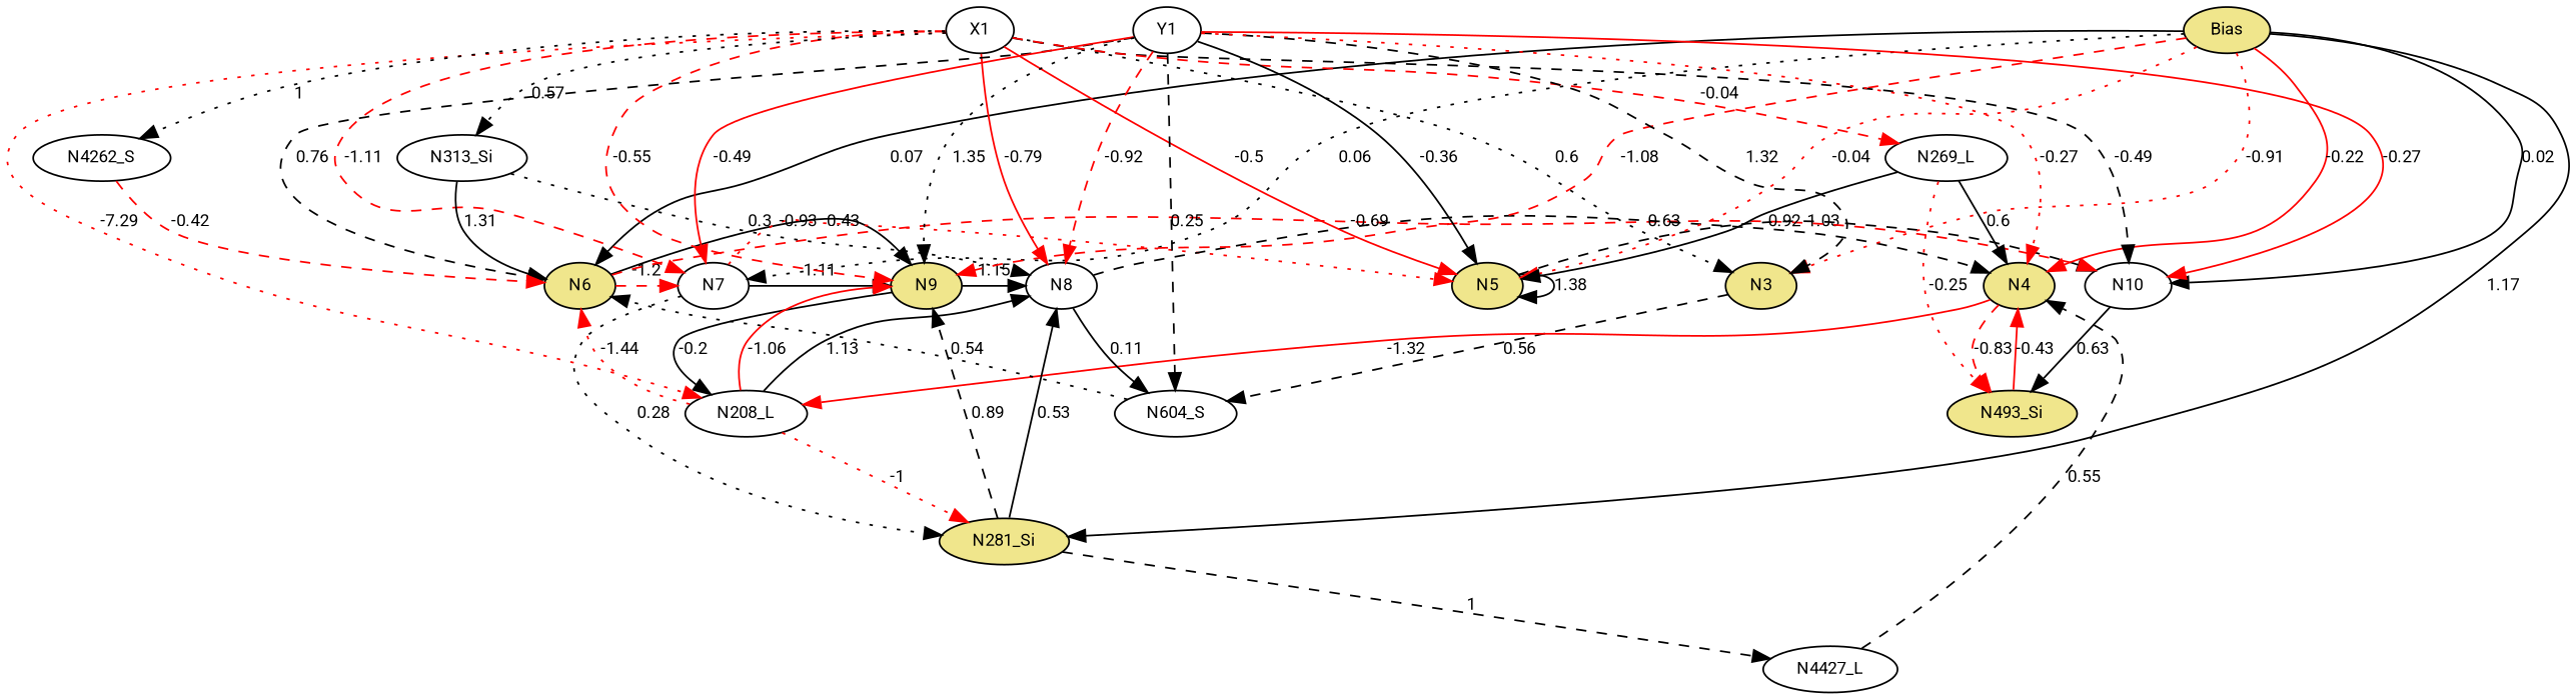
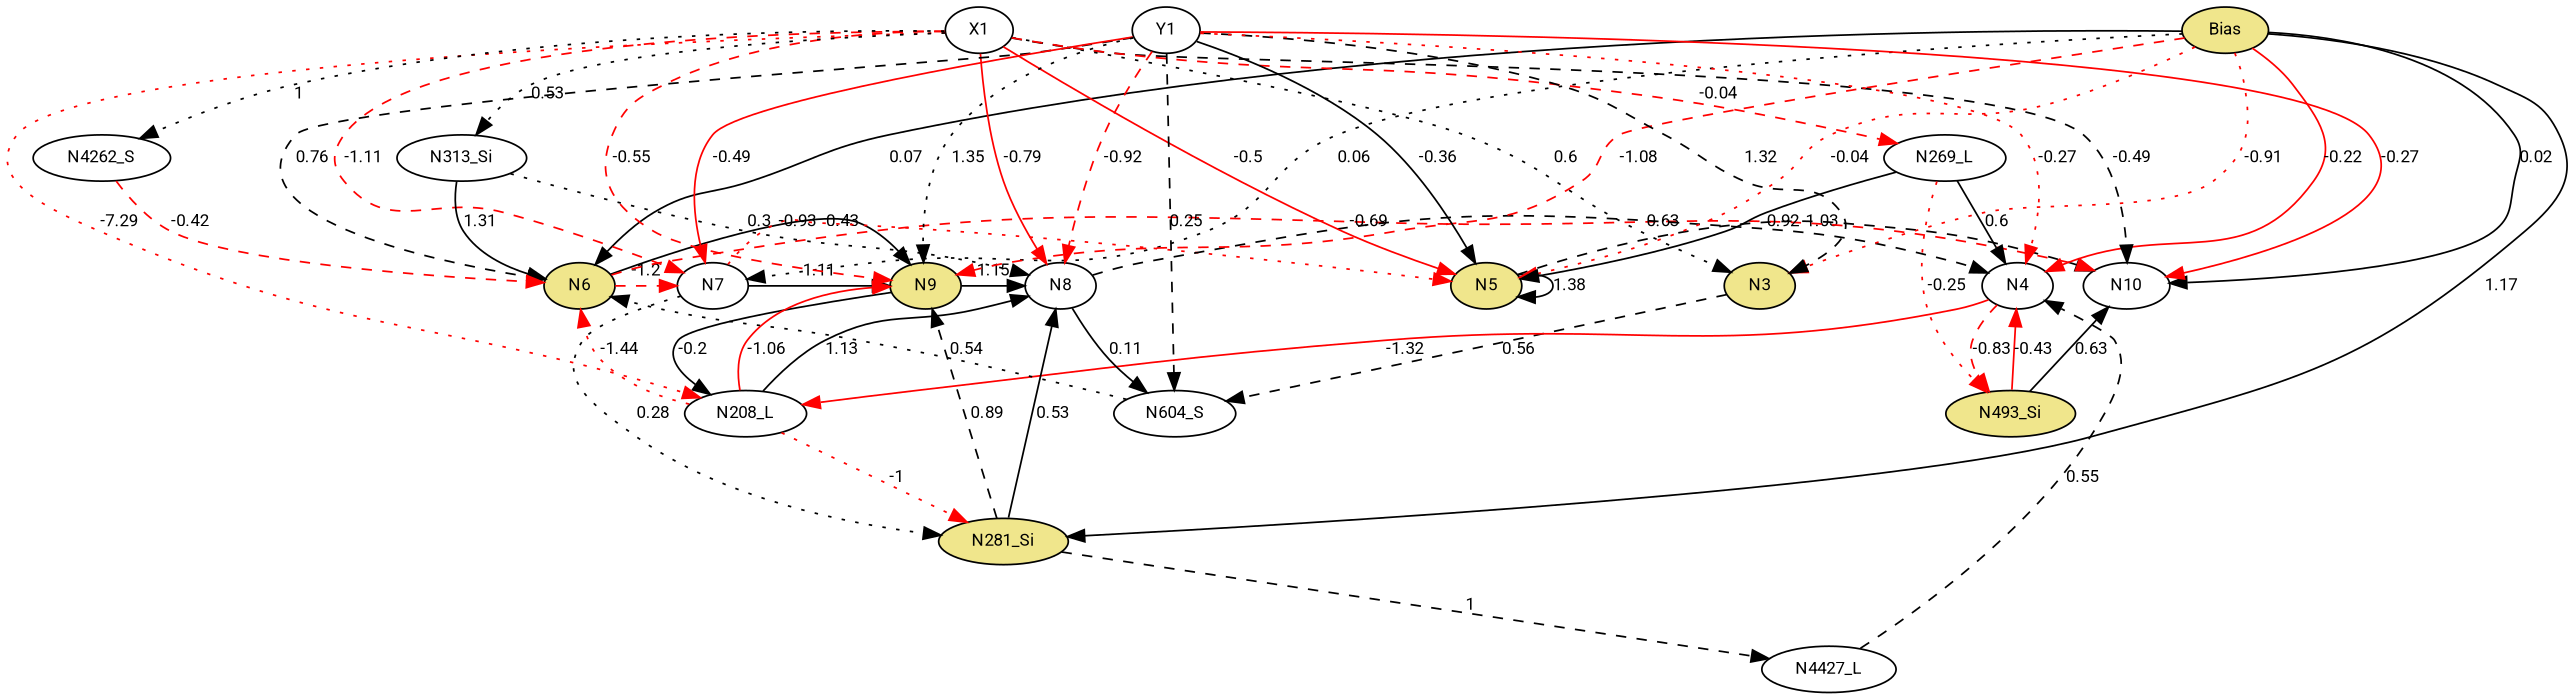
  digraph {
    fontname=Roboto
    node [fillcolor=white fontname=Roboto fontsize=10 shape=ellipse style=filled]
    edge [color=black fontname=Roboto fontsize=10 style=solid]
    N3 [fillcolor=khaki height=0.1 width=0.1]
-   N4 [fillcolor=khaki height=0.1 width=0.1]
+   N4 [height=0.1 width=0.1]
    N5 [fillcolor=khaki height=0.1 width=0.1]
    N6 [fillcolor=khaki height=0.1 width=0.1]
    N7 [height=0.1 width=0.1]
    N8 [height=0.1 width=0.1]
    N9 [fillcolor=khaki height=0.1 width=0.1]
    N10 [height=0.1 width=0.1]
    n9 [fillcolor=khaki height=0.1 label=Bias width=0.1]
    n10 [height=0.1 label=X1 width=0.1]
    n11 [height=0.1 label=Y1 width=0.1]
    n12 [height=0.1 label=N604_S width=0.1]
    n13 [height=0.1 label=N208_L width=0.1]
    n14 [fillcolor=khaki height=0.1 label=N493_Si width=0.1]
    n15 [fillcolor=khaki height=0.1 label=N281_Si width=0.1]
    n16 [height=0.1 label=N269_L width=0.1]
    n17 [height=0.1 label=N313_Si width=0.1]
    n18 [height=0.1 label=N4262_S width=0.1]
    n19 [height=0.1 label=N4427_L width=0.1]
    subgraph sub_1 {
      rank=same
      N3
      N4
      N5
      N6
      N7
      N8
      N9
      N10
    }
    subgraph sub_2 {
      rank=same
      n9
      n10
      n11
    }
    N3 -> n12 [label=0.56 style=dashed]
    N4 -> n13 [arrowType=inv color=red label=-1.32]
    N4 -> n14 [arrowType=inv color=red label=-0.83 style=dashed]
    N5 -> N5 [label=1.38]
    N5 -> N10 [label=1.03 style=dashed]
    N6 -> N7 [arrowType=inv color=red label=-1.2 style=dashed]
    N6 -> N9 [label=0.43]
    N6 -> N10 [arrowType=inv color=red label=-0.69 style=dashed]
    N7 -> N5 [arrowType=inv color=red label=-0.93 style=dotted]
    N7 -> N9 [label=1.11]
    N7 -> n15 [label=0.28 style=dotted]
    N8 -> N4 [label=0.63 style=dashed]
    N8 -> n12 [label=0.11]
    N9 -> N8 [label=1.15]
    N9 -> n13 [arrowType=inv label=-0.2]
    n9 -> N3 [arrowType=inv color=red label=-0.91 style=dotted]
    n9 -> N4 [arrowType=inv color=red label=-0.22]
    n9 -> N5 [arrowType=inv color=red label=-0.04 style=dotted]
    n9 -> N6 [label=0.07]
    n9 -> N7 [label=0.06 style=dotted]
    n9 -> N9 [arrowType=inv color=red label=-1.08 style=dashed]
    n9 -> N10 [label=0.02]
    n9 -> n15 [label=1.17]
    n10 -> N3 [label=0.6 style=dotted]
    n10 -> N5 [arrowType=inv color=red label=-0.5]
    n10 -> N7 [arrowType=inv color=red label=-1.11 style=dashed]
    n10 -> N8 [arrowType=inv color=red label=-0.79]
    n10 -> N9 [arrowType=inv color=red label=-0.55 style=dashed]
    n10 -> N10 [label=-0.49 style=dashed]
    n10 -> n11 [style=invis color="" fontsize=""]
    n10 -> n13 [arrowType=inv color=red label=-7.29 style=dotted]
    n10 -> n16 [arrowType=inv color=red label=-0.04 style=dashed]
-   n10 -> n17 [label=0.57 style=dotted]
+   n10 -> n17 [label=0.53 style=dotted]
    n10 -> n18 [label=1 style=dotted]
    n11 -> N3 [label=1.32 style=dashed]
    n11 -> N4 [arrowType=inv color=red label=-0.27 style=dotted]
    n11 -> N5 [arrowType=inv label=-0.36]
    n11 -> N6 [label=0.76 style=dashed]
    n11 -> N7 [arrowType=inv color=red label=-0.49]
    n11 -> N8 [arrowType=inv color=red label=-0.92 style=dashed]
    n11 -> N9 [label=1.35 style=dotted]
    n11 -> N10 [arrowType=inv color=red label=-0.27]
    n11 -> n9 [style=invis color="" fontsize=""]
    n11 -> n12 [label=0.25 style=dashed]
    n12 -> N6 [label=0.54 style=dotted]
    n13 -> N6 [arrowType=inv color=red label=-1.44 style=dotted]
    n13 -> N8 [label=1.13]
    n13 -> N9 [arrowType=inv color=red label=-1.06]
    n13 -> n15 [arrowType=inv color=red label=-1 style=dotted]
    n14 -> N4 [arrowType=inv color=red label=-0.43]
-   N10 -> n14 [label=0.63]
+   n14 -> N10 [label=0.63]
    n15 -> N8 [label=0.53]
    n15 -> N9 [label=0.89 style=dashed]
    n15 -> n19 [label=1 style=dashed]
    n16 -> N4 [label=0.6]
    n16 -> N5 [label=0.92]
    n16 -> n14 [arrowType=inv color=red label=-0.25 style=dotted]
    n17 -> N6 [label=1.31]
    n17 -> N8 [label=0.3 style=dotted]
    n18 -> N6 [arrowType=inv color=red label=-0.42 style=dashed]
    n19 -> N4 [label=0.55 style=dashed]
  }
